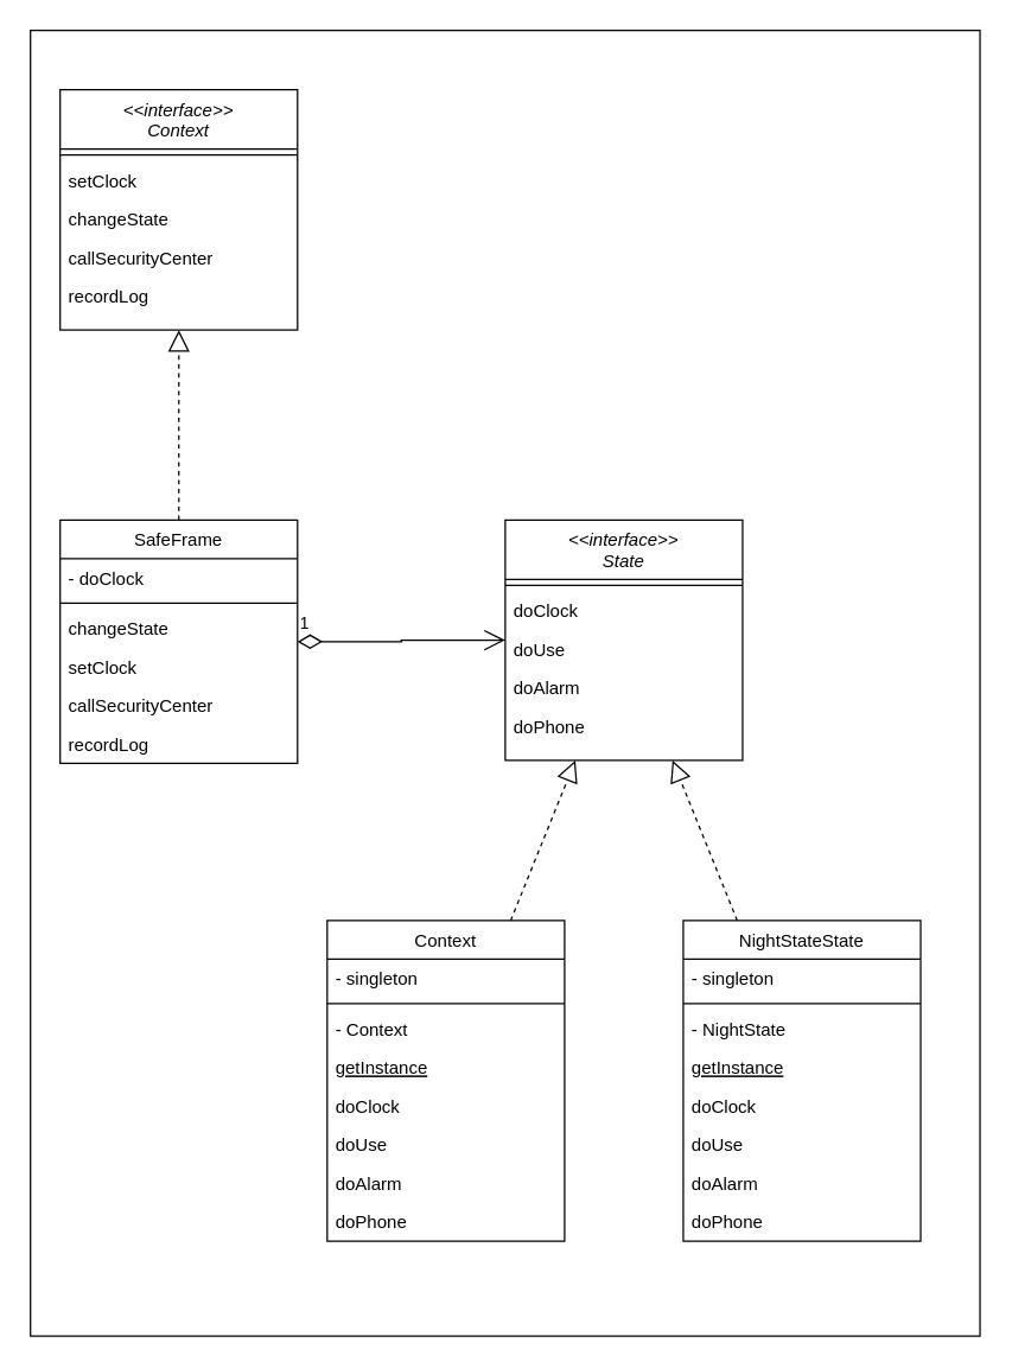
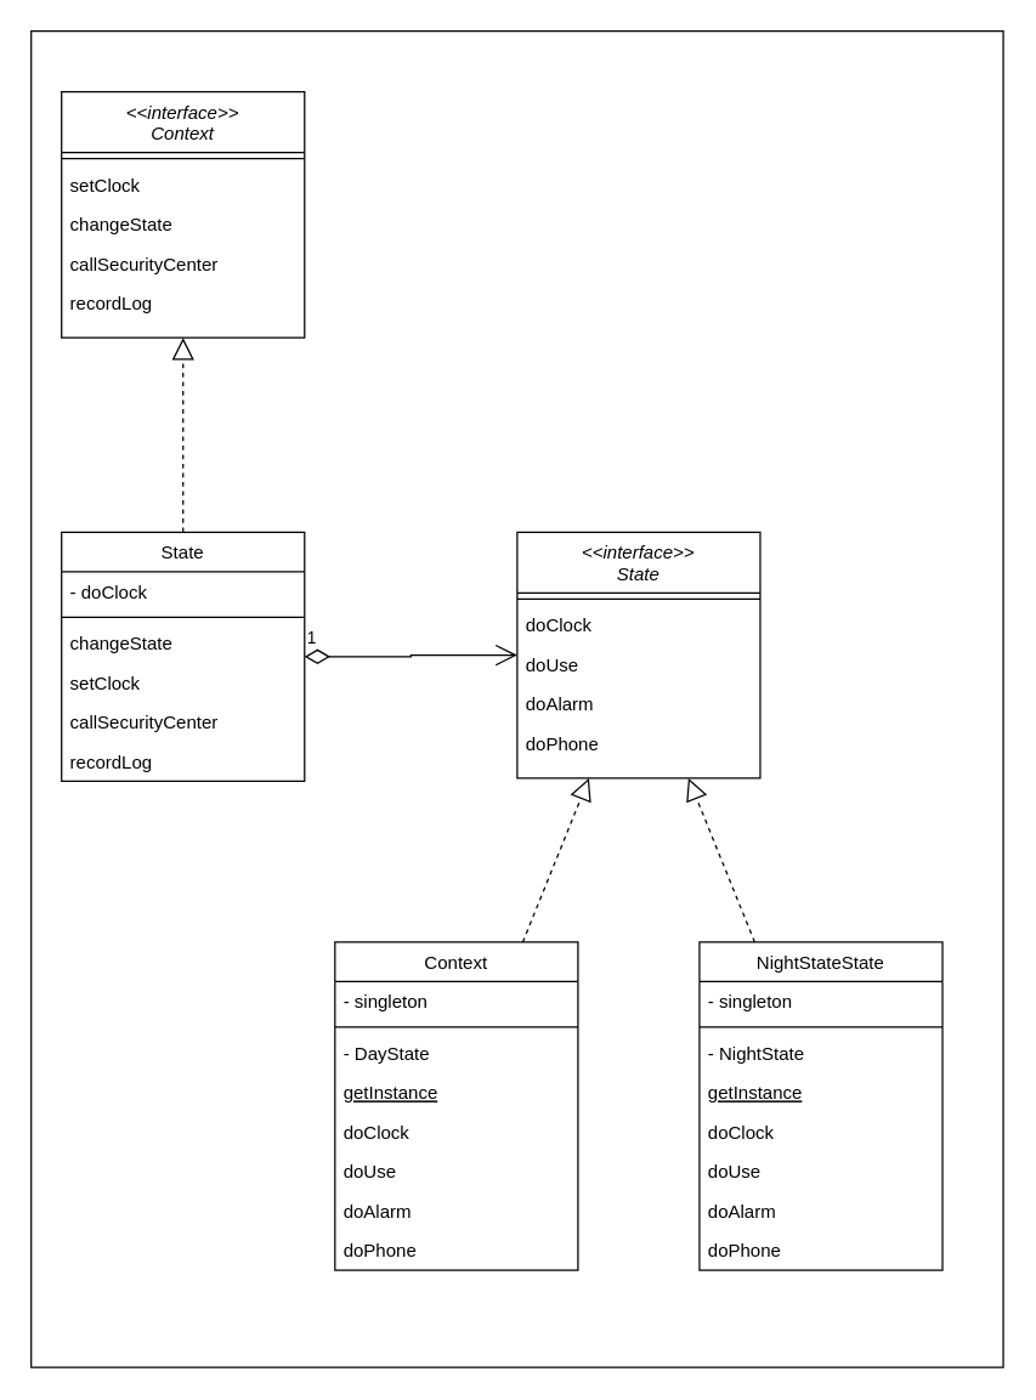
  <mxCell id="0" />
  <mxCell id="1" parent="0" />
  <mxCell id="2" value="" style="rounded=0;whiteSpace=wrap;html=1;" vertex="1" parent="1"><mxGeometry x="20" y="20" width="640" height="880" as="geometry" /></mxCell>
  <mxCell id="3" value="&lt;&lt;interface&gt;&gt;&#10;Context" style="swimlane;fontStyle=2;align=center;verticalAlign=top;childLayout=stackLayout;horizontal=1;startSize=40;horizontalStack=0;resizeParent=1;resizeLast=0;collapsible=1;marginBottom=0;rounded=0;shadow=0;strokeWidth=1;" parent="1" vertex="1"><mxGeometry x="40" y="60" width="160" height="162" as="geometry"><mxRectangle x="230" y="140" width="160" height="26" as="alternateBounds" /></mxGeometry></mxCell>
  <mxCell id="4" value="" style="line;html=1;strokeWidth=1;align=left;verticalAlign=middle;spacingTop=-1;spacingLeft=3;spacingRight=3;rotatable=0;labelPosition=right;points=[];portConstraint=eastwest;" parent="3" vertex="1"><mxGeometry y="40" width="160" height="8" as="geometry" /></mxCell>
  <mxCell id="5" value="setClock" style="text;align=left;verticalAlign=top;spacingLeft=4;spacingRight=4;overflow=hidden;rotatable=0;points=[[0,0.5],[1,0.5]];portConstraint=eastwest;" parent="3" vertex="1"><mxGeometry y="48" width="160" height="26" as="geometry" /></mxCell>
  <mxCell id="6" value="changeState" style="text;align=left;verticalAlign=top;spacingLeft=4;spacingRight=4;overflow=hidden;rotatable=0;points=[[0,0.5],[1,0.5]];portConstraint=eastwest;" vertex="1" parent="3"><mxGeometry y="74" width="160" height="26" as="geometry" /></mxCell>
  <mxCell id="7" value="callSecurityCenter" style="text;align=left;verticalAlign=top;spacingLeft=4;spacingRight=4;overflow=hidden;rotatable=0;points=[[0,0.5],[1,0.5]];portConstraint=eastwest;" vertex="1" parent="3"><mxGeometry y="100" width="160" height="26" as="geometry" /></mxCell>
  <mxCell id="8" value="recordLog" style="text;align=left;verticalAlign=top;spacingLeft=4;spacingRight=4;overflow=hidden;rotatable=0;points=[[0,0.5],[1,0.5]];portConstraint=eastwest;" vertex="1" parent="3"><mxGeometry y="126" width="160" height="26" as="geometry" /></mxCell>
- <mxCell id="9" value="SafeFrame" style="swimlane;fontStyle=0;align=center;verticalAlign=top;childLayout=stackLayout;horizontal=1;startSize=26;horizontalStack=0;resizeParent=1;resizeLast=0;collapsible=1;marginBottom=0;rounded=0;shadow=0;strokeWidth=1;" parent="1" vertex="1"><mxGeometry x="40" y="350" width="160" height="164" as="geometry"><mxRectangle x="550" y="140" width="160" height="26" as="alternateBounds" /></mxGeometry></mxCell>
+ <mxCell id="9" value="State" style="swimlane;fontStyle=0;align=center;verticalAlign=top;childLayout=stackLayout;horizontal=1;startSize=26;horizontalStack=0;resizeParent=1;resizeLast=0;collapsible=1;marginBottom=0;rounded=0;shadow=0;strokeWidth=1;" parent="1" vertex="1"><mxGeometry x="40" y="350" width="160" height="164" as="geometry"><mxRectangle x="550" y="140" width="160" height="26" as="alternateBounds" /></mxGeometry></mxCell>
  <mxCell id="10" value="- doClock" style="text;align=left;verticalAlign=top;spacingLeft=4;spacingRight=4;overflow=hidden;rotatable=0;points=[[0,0.5],[1,0.5]];portConstraint=eastwest;" parent="9" vertex="1"><mxGeometry y="26" width="160" height="26" as="geometry" /></mxCell>
  <mxCell id="11" value="" style="line;html=1;strokeWidth=1;align=left;verticalAlign=middle;spacingTop=-1;spacingLeft=3;spacingRight=3;rotatable=0;labelPosition=right;points=[];portConstraint=eastwest;" parent="9" vertex="1"><mxGeometry y="52" width="160" height="8" as="geometry" /></mxCell>
  <mxCell id="12" value="changeState" style="text;align=left;verticalAlign=top;spacingLeft=4;spacingRight=4;overflow=hidden;rotatable=0;points=[[0,0.5],[1,0.5]];portConstraint=eastwest;" vertex="1" parent="9"><mxGeometry y="60" width="160" height="26" as="geometry" /></mxCell>
  <mxCell id="13" value="setClock" style="text;align=left;verticalAlign=top;spacingLeft=4;spacingRight=4;overflow=hidden;rotatable=0;points=[[0,0.5],[1,0.5]];portConstraint=eastwest;" vertex="1" parent="9"><mxGeometry y="86" width="160" height="26" as="geometry" /></mxCell>
  <mxCell id="14" value="callSecurityCenter" style="text;align=left;verticalAlign=top;spacingLeft=4;spacingRight=4;overflow=hidden;rotatable=0;points=[[0,0.5],[1,0.5]];portConstraint=eastwest;" vertex="1" parent="9"><mxGeometry y="112" width="160" height="26" as="geometry" /></mxCell>
  <mxCell id="15" value="recordLog" style="text;align=left;verticalAlign=top;spacingLeft=4;spacingRight=4;overflow=hidden;rotatable=0;points=[[0,0.5],[1,0.5]];portConstraint=eastwest;" vertex="1" parent="9"><mxGeometry y="138" width="160" height="26" as="geometry" /></mxCell>
  <mxCell id="16" value="&lt;&lt;interface&gt;&gt;&#10;State" style="swimlane;fontStyle=2;align=center;verticalAlign=top;childLayout=stackLayout;horizontal=1;startSize=40;horizontalStack=0;resizeParent=1;resizeLast=0;collapsible=1;marginBottom=0;rounded=0;shadow=0;strokeWidth=1;" vertex="1" parent="1"><mxGeometry x="340" y="350" width="160" height="162" as="geometry"><mxRectangle x="230" y="140" width="160" height="26" as="alternateBounds" /></mxGeometry></mxCell>
  <mxCell id="17" value="" style="line;html=1;strokeWidth=1;align=left;verticalAlign=middle;spacingTop=-1;spacingLeft=3;spacingRight=3;rotatable=0;labelPosition=right;points=[];portConstraint=eastwest;" vertex="1" parent="16"><mxGeometry y="40" width="160" height="8" as="geometry" /></mxCell>
  <mxCell id="18" value="doClock" style="text;align=left;verticalAlign=top;spacingLeft=4;spacingRight=4;overflow=hidden;rotatable=0;points=[[0,0.5],[1,0.5]];portConstraint=eastwest;" vertex="1" parent="16"><mxGeometry y="48" width="160" height="26" as="geometry" /></mxCell>
  <mxCell id="19" value="doUse" style="text;align=left;verticalAlign=top;spacingLeft=4;spacingRight=4;overflow=hidden;rotatable=0;points=[[0,0.5],[1,0.5]];portConstraint=eastwest;" vertex="1" parent="16"><mxGeometry y="74" width="160" height="26" as="geometry" /></mxCell>
  <mxCell id="20" value="doAlarm" style="text;align=left;verticalAlign=top;spacingLeft=4;spacingRight=4;overflow=hidden;rotatable=0;points=[[0,0.5],[1,0.5]];portConstraint=eastwest;" vertex="1" parent="16"><mxGeometry y="100" width="160" height="26" as="geometry" /></mxCell>
  <mxCell id="21" value="doPhone" style="text;align=left;verticalAlign=top;spacingLeft=4;spacingRight=4;overflow=hidden;rotatable=0;points=[[0,0.5],[1,0.5]];portConstraint=eastwest;" vertex="1" parent="16"><mxGeometry y="126" width="160" height="26" as="geometry" /></mxCell>
  <mxCell id="22" value="Context" style="swimlane;fontStyle=0;align=center;verticalAlign=top;childLayout=stackLayout;horizontal=1;startSize=26;horizontalStack=0;resizeParent=1;resizeLast=0;collapsible=1;marginBottom=0;rounded=0;shadow=0;strokeWidth=1;" vertex="1" parent="1"><mxGeometry x="220" y="620" width="160" height="216" as="geometry"><mxRectangle x="550" y="140" width="160" height="26" as="alternateBounds" /></mxGeometry></mxCell>
  <mxCell id="23" value="- singleton" style="text;align=left;verticalAlign=top;spacingLeft=4;spacingRight=4;overflow=hidden;rotatable=0;points=[[0,0.5],[1,0.5]];portConstraint=eastwest;" vertex="1" parent="22"><mxGeometry y="26" width="160" height="26" as="geometry" /></mxCell>
  <mxCell id="24" value="" style="line;html=1;strokeWidth=1;align=left;verticalAlign=middle;spacingTop=-1;spacingLeft=3;spacingRight=3;rotatable=0;labelPosition=right;points=[];portConstraint=eastwest;" vertex="1" parent="22"><mxGeometry y="52" width="160" height="8" as="geometry" /></mxCell>
- <mxCell id="25" value="- Context" style="text;align=left;verticalAlign=top;spacingLeft=4;spacingRight=4;overflow=hidden;rotatable=0;points=[[0,0.5],[1,0.5]];portConstraint=eastwest;" vertex="1" parent="22"><mxGeometry y="60" width="160" height="26" as="geometry" /></mxCell>
+ <mxCell id="25" value="- DayState" style="text;align=left;verticalAlign=top;spacingLeft=4;spacingRight=4;overflow=hidden;rotatable=0;points=[[0,0.5],[1,0.5]];portConstraint=eastwest;" vertex="1" parent="22"><mxGeometry y="60" width="160" height="26" as="geometry" /></mxCell>
  <mxCell id="26" value="getInstance" style="text;align=left;verticalAlign=top;spacingLeft=4;spacingRight=4;overflow=hidden;rotatable=0;points=[[0,0.5],[1,0.5]];portConstraint=eastwest;fontStyle=4" vertex="1" parent="22"><mxGeometry y="86" width="160" height="26" as="geometry" /></mxCell>
  <mxCell id="27" value="doClock" style="text;align=left;verticalAlign=top;spacingLeft=4;spacingRight=4;overflow=hidden;rotatable=0;points=[[0,0.5],[1,0.5]];portConstraint=eastwest;" vertex="1" parent="22"><mxGeometry y="112" width="160" height="26" as="geometry" /></mxCell>
  <mxCell id="28" value="doUse" style="text;align=left;verticalAlign=top;spacingLeft=4;spacingRight=4;overflow=hidden;rotatable=0;points=[[0,0.5],[1,0.5]];portConstraint=eastwest;" vertex="1" parent="22"><mxGeometry y="138" width="160" height="26" as="geometry" /></mxCell>
  <mxCell id="29" value="doAlarm" style="text;align=left;verticalAlign=top;spacingLeft=4;spacingRight=4;overflow=hidden;rotatable=0;points=[[0,0.5],[1,0.5]];portConstraint=eastwest;" vertex="1" parent="22"><mxGeometry y="164" width="160" height="26" as="geometry" /></mxCell>
  <mxCell id="30" value="doPhone" style="text;align=left;verticalAlign=top;spacingLeft=4;spacingRight=4;overflow=hidden;rotatable=0;points=[[0,0.5],[1,0.5]];portConstraint=eastwest;" vertex="1" parent="22"><mxGeometry y="190" width="160" height="26" as="geometry" /></mxCell>
  <mxCell id="31" value="NightStateState" style="swimlane;fontStyle=0;align=center;verticalAlign=top;childLayout=stackLayout;horizontal=1;startSize=26;horizontalStack=0;resizeParent=1;resizeLast=0;collapsible=1;marginBottom=0;rounded=0;shadow=0;strokeWidth=1;" vertex="1" parent="1"><mxGeometry x="460" y="620" width="160" height="216" as="geometry"><mxRectangle x="550" y="140" width="160" height="26" as="alternateBounds" /></mxGeometry></mxCell>
  <mxCell id="32" value="- singleton" style="text;align=left;verticalAlign=top;spacingLeft=4;spacingRight=4;overflow=hidden;rotatable=0;points=[[0,0.5],[1,0.5]];portConstraint=eastwest;" vertex="1" parent="31"><mxGeometry y="26" width="160" height="26" as="geometry" /></mxCell>
  <mxCell id="33" value="" style="line;html=1;strokeWidth=1;align=left;verticalAlign=middle;spacingTop=-1;spacingLeft=3;spacingRight=3;rotatable=0;labelPosition=right;points=[];portConstraint=eastwest;" vertex="1" parent="31"><mxGeometry y="52" width="160" height="8" as="geometry" /></mxCell>
  <mxCell id="34" value="- NightState" style="text;align=left;verticalAlign=top;spacingLeft=4;spacingRight=4;overflow=hidden;rotatable=0;points=[[0,0.5],[1,0.5]];portConstraint=eastwest;" vertex="1" parent="31"><mxGeometry y="60" width="160" height="26" as="geometry" /></mxCell>
  <mxCell id="35" value="getInstance" style="text;align=left;verticalAlign=top;spacingLeft=4;spacingRight=4;overflow=hidden;rotatable=0;points=[[0,0.5],[1,0.5]];portConstraint=eastwest;fontStyle=4" vertex="1" parent="31"><mxGeometry y="86" width="160" height="26" as="geometry" /></mxCell>
  <mxCell id="36" value="doClock" style="text;align=left;verticalAlign=top;spacingLeft=4;spacingRight=4;overflow=hidden;rotatable=0;points=[[0,0.5],[1,0.5]];portConstraint=eastwest;" vertex="1" parent="31"><mxGeometry y="112" width="160" height="26" as="geometry" /></mxCell>
  <mxCell id="37" value="doUse" style="text;align=left;verticalAlign=top;spacingLeft=4;spacingRight=4;overflow=hidden;rotatable=0;points=[[0,0.5],[1,0.5]];portConstraint=eastwest;" vertex="1" parent="31"><mxGeometry y="138" width="160" height="26" as="geometry" /></mxCell>
  <mxCell id="38" value="doAlarm" style="text;align=left;verticalAlign=top;spacingLeft=4;spacingRight=4;overflow=hidden;rotatable=0;points=[[0,0.5],[1,0.5]];portConstraint=eastwest;" vertex="1" parent="31"><mxGeometry y="164" width="160" height="26" as="geometry" /></mxCell>
  <mxCell id="39" value="doPhone" style="text;align=left;verticalAlign=top;spacingLeft=4;spacingRight=4;overflow=hidden;rotatable=0;points=[[0,0.5],[1,0.5]];portConstraint=eastwest;" vertex="1" parent="31"><mxGeometry y="190" width="160" height="26" as="geometry" /></mxCell>
  <mxCell id="40" value="" style="endArrow=block;dashed=1;endFill=0;endSize=12;html=1;rounded=0;" edge="1" parent="1" source="22" target="16"><mxGeometry width="160" relative="1" as="geometry"><mxPoint x="90" y="830" as="sourcePoint" /><mxPoint x="250" y="830" as="targetPoint" /></mxGeometry></mxCell>
  <mxCell id="41" value="" style="endArrow=block;dashed=1;endFill=0;endSize=12;html=1;rounded=0;" edge="1" parent="1" source="31" target="16"><mxGeometry width="160" relative="1" as="geometry"><mxPoint x="353.636" y="630" as="sourcePoint" /><mxPoint x="397.273" y="522" as="targetPoint" /></mxGeometry></mxCell>
  <mxCell id="42" value="" style="endArrow=block;dashed=1;endFill=0;endSize=12;html=1;rounded=0;" edge="1" parent="1" source="9" target="3"><mxGeometry width="160" relative="1" as="geometry"><mxPoint x="506.364" y="630" as="sourcePoint" /><mxPoint x="462.727" y="522" as="targetPoint" /></mxGeometry></mxCell>
  <mxCell id="43" value="1" style="endArrow=open;html=1;endSize=12;startArrow=diamondThin;startSize=14;startFill=0;edgeStyle=orthogonalEdgeStyle;align=left;verticalAlign=bottom;rounded=0;" edge="1" parent="1" source="9" target="16"><mxGeometry x="-1" y="3" relative="1" as="geometry"><mxPoint x="0" y="680" as="sourcePoint" /><mxPoint x="160" y="680" as="targetPoint" /></mxGeometry></mxCell>
